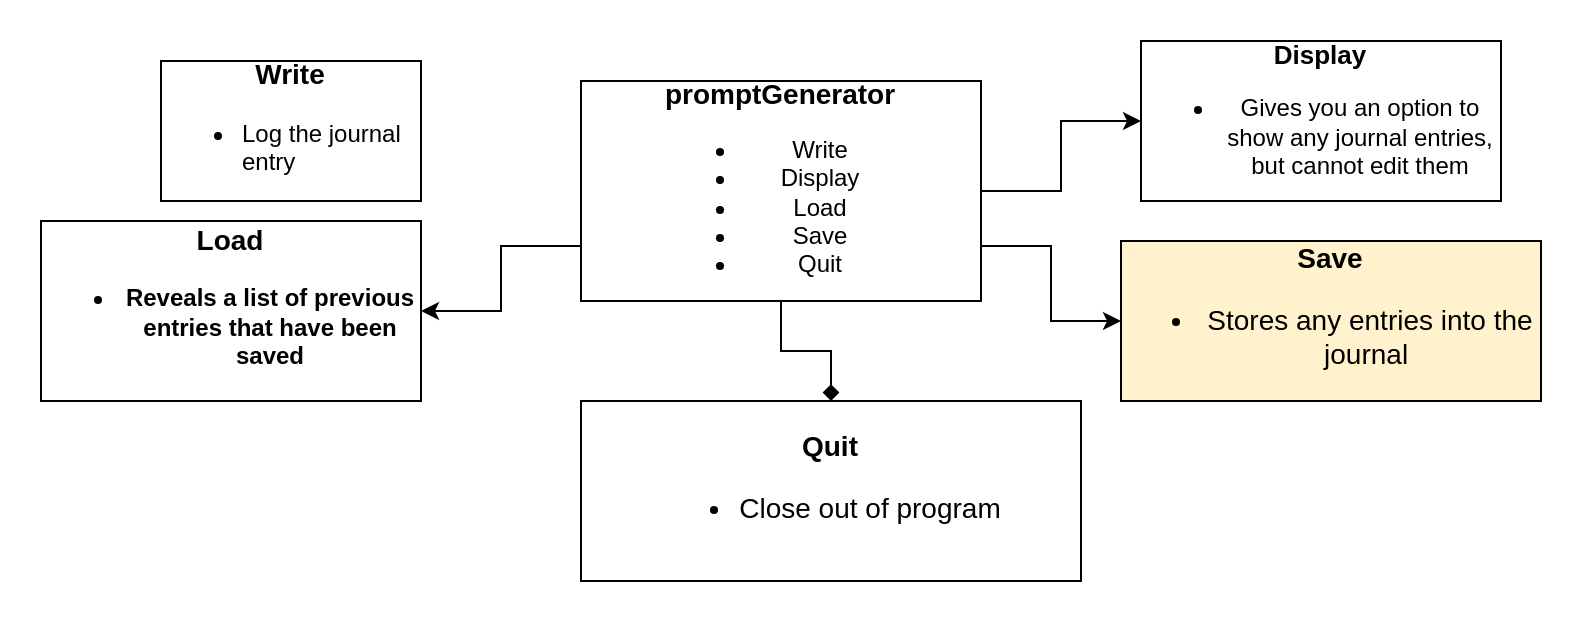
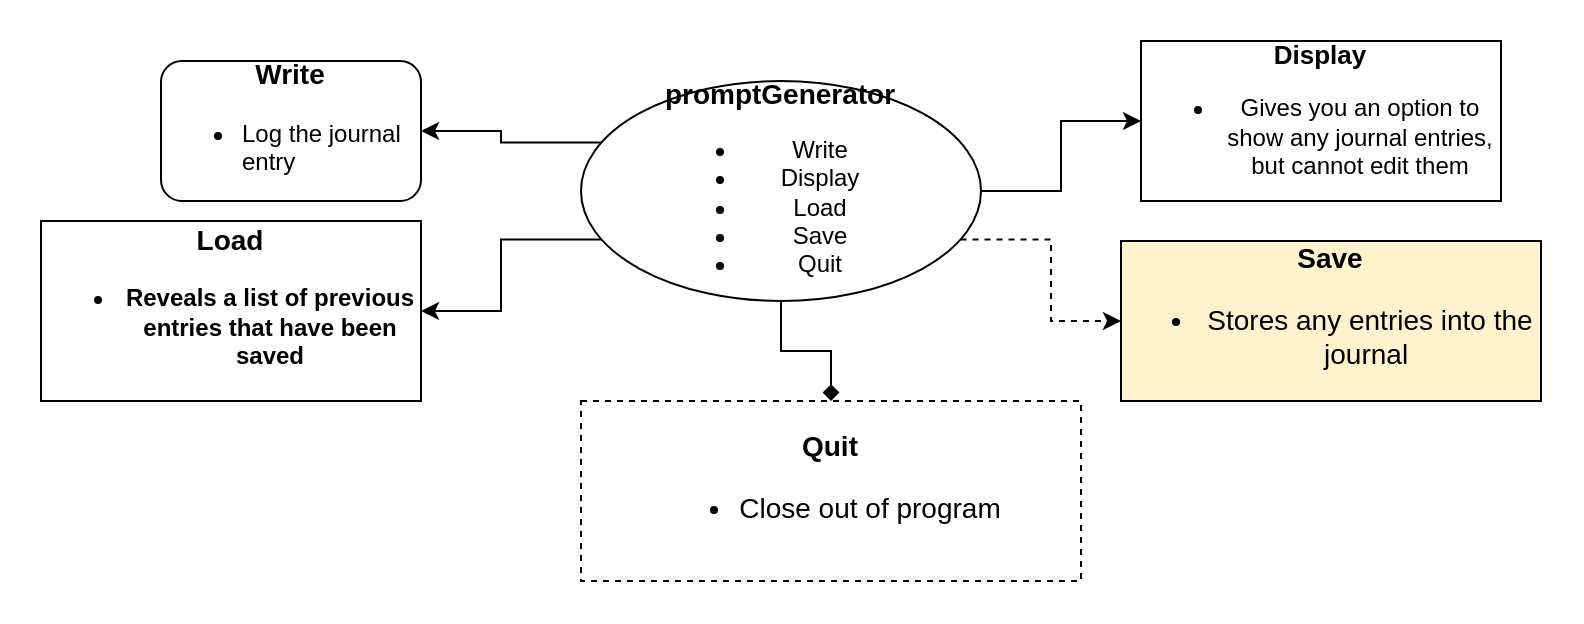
  <mxCell id="0" />
  <mxCell id="1" parent="0" />
+ <mxCell id="2" style="edgeStyle=orthogonalEdgeStyle;rounded=0;orthogonalLoop=1;jettySize=auto;html=1;exitX=0;exitY=0.25;exitDx=0;exitDy=0;entryX=1;entryY=0.5;entryDx=0;entryDy=0;fontSize=14;" edge="1" parent="1" source="7" target="9"><mxGeometry relative="1" as="geometry" /></mxCell>
  <mxCell id="3" style="edgeStyle=orthogonalEdgeStyle;rounded=0;orthogonalLoop=1;jettySize=auto;html=1;exitX=0;exitY=0.75;exitDx=0;exitDy=0;entryX=1;entryY=0.5;entryDx=0;entryDy=0;fontSize=14;" edge="1" parent="1" source="7" target="10"><mxGeometry relative="1" as="geometry" /></mxCell>
  <mxCell id="4" style="edgeStyle=orthogonalEdgeStyle;rounded=0;orthogonalLoop=1;jettySize=auto;html=1;exitX=1;exitY=0.5;exitDx=0;exitDy=0;entryX=0;entryY=0.5;entryDx=0;entryDy=0;fontSize=14;" edge="1" parent="1" source="7" target="8"><mxGeometry relative="1" as="geometry" /></mxCell>
- <mxCell id="5" style="edgeStyle=orthogonalEdgeStyle;rounded=0;orthogonalLoop=1;jettySize=auto;html=1;exitX=1;exitY=0.75;exitDx=0;exitDy=0;entryX=0;entryY=0.5;entryDx=0;entryDy=0;fontSize=14;" edge="1" parent="1" source="7" target="11"><mxGeometry relative="1" as="geometry" /></mxCell>
+ <mxCell id="5" style="edgeStyle=orthogonalEdgeStyle;rounded=0;orthogonalLoop=1;jettySize=auto;html=1;exitX=1;exitY=0.75;exitDx=0;exitDy=0;entryX=0;entryY=0.5;entryDx=0;entryDy=0;fontSize=14;dashed=1;" edge="1" parent="1" source="7" target="11"><mxGeometry relative="1" as="geometry" /></mxCell>
  <mxCell id="6" style="edgeStyle=orthogonalEdgeStyle;rounded=0;orthogonalLoop=1;jettySize=auto;html=1;exitX=0.5;exitY=1;exitDx=0;exitDy=0;entryX=0.5;entryY=0;entryDx=0;entryDy=0;fontSize=11;endArrow=diamond;" edge="1" parent="1" source="7" target="12"><mxGeometry relative="1" as="geometry" /></mxCell>
- <mxCell id="7" value="&lt;b&gt;&lt;font style=&quot;font-size: 14px;&quot;&gt;promptGenerator&lt;/font&gt;&lt;/b&gt;&lt;br&gt;&lt;ul&gt;&lt;li&gt;Write&lt;/li&gt;&lt;li&gt;Display&lt;/li&gt;&lt;li&gt;Load&lt;/li&gt;&lt;li&gt;Save&lt;/li&gt;&lt;li&gt;Quit&lt;/li&gt;&lt;/ul&gt;" style="rounded=0;whiteSpace=wrap;html=1;" vertex="1" parent="1"><mxGeometry x="290" y="40" width="200" height="110" as="geometry" /></mxCell>
+ <mxCell id="7" value="&lt;b&gt;&lt;font style=&quot;font-size: 14px;&quot;&gt;promptGenerator&lt;/font&gt;&lt;/b&gt;&lt;br&gt;&lt;ul&gt;&lt;li&gt;Write&lt;/li&gt;&lt;li&gt;Display&lt;/li&gt;&lt;li&gt;Load&lt;/li&gt;&lt;li&gt;Save&lt;/li&gt;&lt;li&gt;Quit&lt;/li&gt;&lt;/ul&gt;" style="ellipse;whiteSpace=wrap;html=1;" vertex="1" parent="1"><mxGeometry x="290" y="40" width="200" height="110" as="geometry" /></mxCell>
  <mxCell id="8" value="&lt;span style=&quot;font-size: 13px;&quot;&gt;&lt;b&gt;Display&lt;/b&gt;&lt;br&gt;&lt;ul style=&quot;font-size: 12px;&quot;&gt;&lt;li style=&quot;&quot;&gt;Gives you an option to show any journal entries, but cannot edit them&lt;/li&gt;&lt;/ul&gt;&lt;/span&gt;" style="rounded=0;whiteSpace=wrap;html=1;fontSize=14;" vertex="1" parent="1"><mxGeometry x="570" y="20" width="180" height="80" as="geometry" /></mxCell>
- <mxCell id="9" value="&lt;b&gt;Write&lt;/b&gt;&lt;br&gt;&lt;ul style=&quot;&quot;&gt;&lt;li style=&quot;text-align: left; font-size: 12px;&quot;&gt;Log the journal entry&lt;/li&gt;&lt;/ul&gt;" style="whiteSpace=wrap;html=1;fontSize=14;" vertex="1" parent="1"><mxGeometry x="80" y="30" width="130" height="70" as="geometry" /></mxCell>
+ <mxCell id="9" value="&lt;b&gt;Write&lt;/b&gt;&lt;br&gt;&lt;ul style=&quot;&quot;&gt;&lt;li style=&quot;text-align: left; font-size: 12px;&quot;&gt;Log the journal entry&lt;/li&gt;&lt;/ul&gt;" style="whiteSpace=wrap;html=1;fontSize=14;rounded=1;" vertex="1" parent="1"><mxGeometry x="80" y="30" width="130" height="70" as="geometry" /></mxCell>
  <mxCell id="10" value="&lt;b&gt;Load&lt;br&gt;&lt;ul&gt;&lt;li style=&quot;font-size: 12px;&quot;&gt;&lt;b&gt;Reveals a list of previous entries that have been saved&lt;/b&gt;&lt;/li&gt;&lt;/ul&gt;&lt;/b&gt;" style="whiteSpace=wrap;html=1;fontSize=14;" vertex="1" parent="1"><mxGeometry x="20" y="110" width="190" height="90" as="geometry" /></mxCell>
  <mxCell id="11" value="&lt;span style=&quot;&quot;&gt;&lt;b&gt;Save&lt;/b&gt;&lt;br&gt;&lt;ul style=&quot;&quot;&gt;&lt;li style=&quot;&quot;&gt;&lt;span style=&quot;&quot;&gt;Stores any entries into the journal&amp;nbsp;&lt;/span&gt;&lt;/li&gt;&lt;/ul&gt;&lt;/span&gt;" style="whiteSpace=wrap;html=1;fontSize=14;fillColor=#fff2cc;" vertex="1" parent="1"><mxGeometry x="560" y="120" width="210" height="80" as="geometry" /></mxCell>
- <mxCell id="12" value="&lt;font style=&quot;font-size: 14px;&quot;&gt;&lt;b&gt;Quit&lt;/b&gt;&lt;br&gt;&lt;ul style=&quot;&quot;&gt;&lt;li style=&quot;&quot;&gt;&lt;font style=&quot;font-size: 14px;&quot;&gt;Close out of program&lt;/font&gt;&lt;/li&gt;&lt;/ul&gt;&lt;/font&gt;" style="whiteSpace=wrap;html=1;fontSize=12;" vertex="1" parent="1"><mxGeometry x="290" y="200" width="250" height="90" as="geometry" /></mxCell>
+ <mxCell id="12" value="&lt;font style=&quot;font-size: 14px;&quot;&gt;&lt;b&gt;Quit&lt;/b&gt;&lt;br&gt;&lt;ul style=&quot;&quot;&gt;&lt;li style=&quot;&quot;&gt;&lt;font style=&quot;font-size: 14px;&quot;&gt;Close out of program&lt;/font&gt;&lt;/li&gt;&lt;/ul&gt;&lt;/font&gt;" style="whiteSpace=wrap;html=1;fontSize=12;dashed=1;" vertex="1" parent="1"><mxGeometry x="290" y="200" width="250" height="90" as="geometry" /></mxCell>
